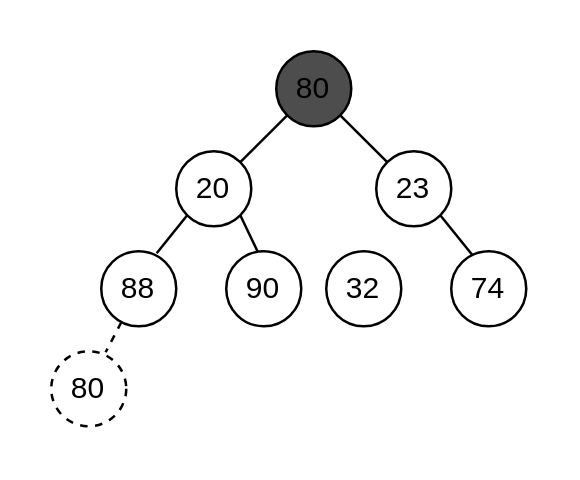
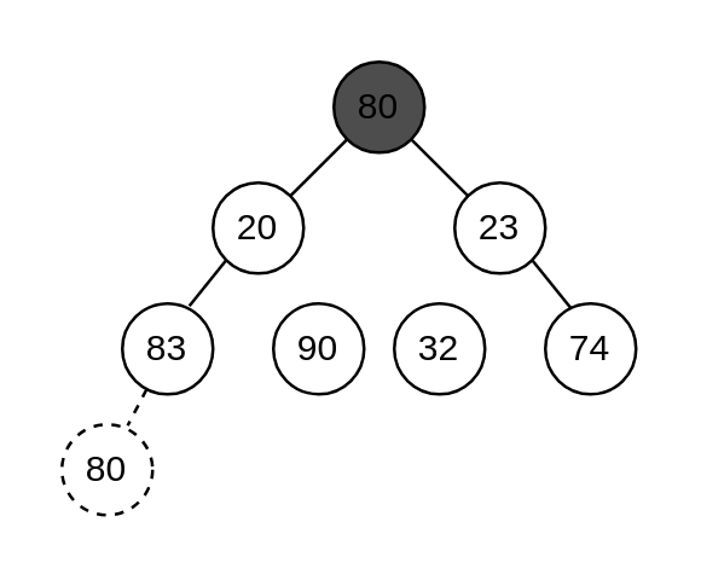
  <mxCell id="0" />
  <mxCell id="1" parent="0" />
  <mxCell id="2" value="32" style="ellipse;whiteSpace=wrap;html=1;aspect=fixed;" parent="1" vertex="1"><mxGeometry x="130" y="100" width="30" height="30" as="geometry" /></mxCell>
  <mxCell id="3" style="edgeStyle=none;html=1;exitX=1;exitY=1;exitDx=0;exitDy=0;entryX=0.3;entryY=0.073;entryDx=0;entryDy=0;entryPerimeter=0;endArrow=none;endFill=0;" parent="1" source="4" target="14" edge="1"><mxGeometry relative="1" as="geometry" /></mxCell>
  <mxCell id="4" value="23" style="ellipse;whiteSpace=wrap;html=1;aspect=fixed;fillColor=default;" parent="1" vertex="1"><mxGeometry x="150" y="60" width="30" height="30" as="geometry" /></mxCell>
  <mxCell id="5" style="edgeStyle=none;html=1;exitX=0;exitY=1;exitDx=0;exitDy=0;entryX=1;entryY=0;entryDx=0;entryDy=0;endArrow=none;endFill=0;" parent="1" source="7" target="10" edge="1"><mxGeometry relative="1" as="geometry" /></mxCell>
  <mxCell id="6" style="edgeStyle=none;html=1;exitX=1;exitY=1;exitDx=0;exitDy=0;entryX=0;entryY=0;entryDx=0;entryDy=0;endArrow=none;endFill=0;" parent="1" source="7" target="4" edge="1"><mxGeometry relative="1" as="geometry" /></mxCell>
  <mxCell id="7" value="80" style="ellipse;whiteSpace=wrap;html=1;aspect=fixed;fillColor=#4D4D4D;" parent="1" vertex="1"><mxGeometry x="110" y="20" width="30" height="30" as="geometry" /></mxCell>
  <mxCell id="8" style="edgeStyle=none;html=1;exitX=0;exitY=1;exitDx=0;exitDy=0;entryX=0.739;entryY=0.027;entryDx=0;entryDy=0;entryPerimeter=0;endArrow=none;endFill=0;" parent="1" source="10" target="13" edge="1"><mxGeometry relative="1" as="geometry" /></mxCell>
- <mxCell id="9" style="edgeStyle=none;html=1;exitX=1;exitY=1;exitDx=0;exitDy=0;entryX=0.418;entryY=0.003;entryDx=0;entryDy=0;entryPerimeter=0;endArrow=none;endFill=0;" parent="1" source="10" target="11" edge="1"><mxGeometry relative="1" as="geometry" /></mxCell>
  <mxCell id="10" value="20" style="ellipse;whiteSpace=wrap;html=1;aspect=fixed;" parent="1" vertex="1"><mxGeometry x="70" y="60" width="30" height="30" as="geometry" /></mxCell>
  <mxCell id="11" value="90" style="ellipse;whiteSpace=wrap;html=1;aspect=fixed;" parent="1" vertex="1"><mxGeometry x="90" y="100" width="30" height="30" as="geometry" /></mxCell>
  <mxCell id="12" style="edgeStyle=none;html=1;entryX=0.725;entryY=0.013;entryDx=0;entryDy=0;entryPerimeter=0;endArrow=none;endFill=0;dashed=1;" parent="1" source="13" target="15" edge="1"><mxGeometry relative="1" as="geometry" /></mxCell>
- <mxCell id="13" value="88" style="ellipse;whiteSpace=wrap;html=1;aspect=fixed;" parent="1" vertex="1"><mxGeometry x="40" y="100" width="30" height="30" as="geometry" /></mxCell>
+ <mxCell id="13" value="83" style="ellipse;whiteSpace=wrap;html=1;aspect=fixed;" parent="1" vertex="1"><mxGeometry x="40" y="100" width="30" height="30" as="geometry" /></mxCell>
  <mxCell id="14" value="74" style="ellipse;whiteSpace=wrap;html=1;aspect=fixed;fillColor=default;" parent="1" vertex="1"><mxGeometry x="180" y="100" width="30" height="30" as="geometry" /></mxCell>
  <mxCell id="15" value="80" style="ellipse;whiteSpace=wrap;html=1;aspect=fixed;dashed=1;" parent="1" vertex="1"><mxGeometry x="20" y="140" width="30" height="30" as="geometry" /></mxCell>
